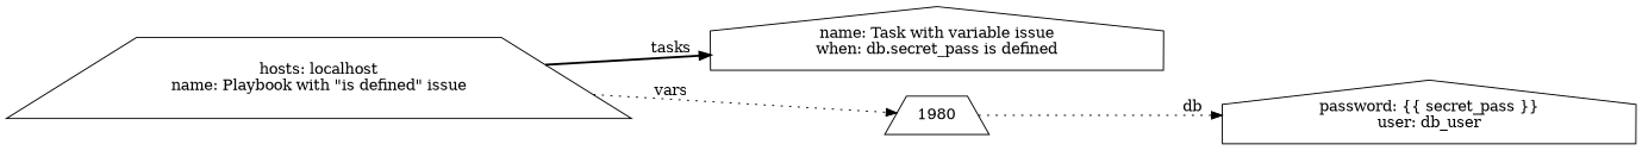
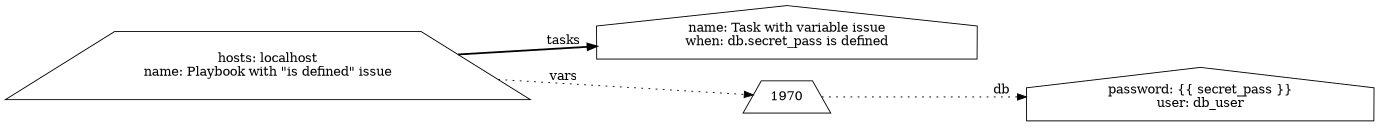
  digraph {
    rankdir=LR
    node [shape=house]
    edge [style=dotted]
    n1 [label="name: Task with variable issue\nwhen: db.secret_pass is defined\n"]
    n2 [label="password: {{ secret_pass }}\nuser: db_user\n"]
-   1980 [shape=trapezium]
+   1980 [shape=trapezium label=1970]
    n4 [label="hosts: localhost\nname: Playbook with \"is defined\" issue\n" shape=trapezium]
    1980 -> n2 [label=db]
    n4 -> n1 [label=tasks style=bold]
    n4 -> 1980 [label=vars]
  }
